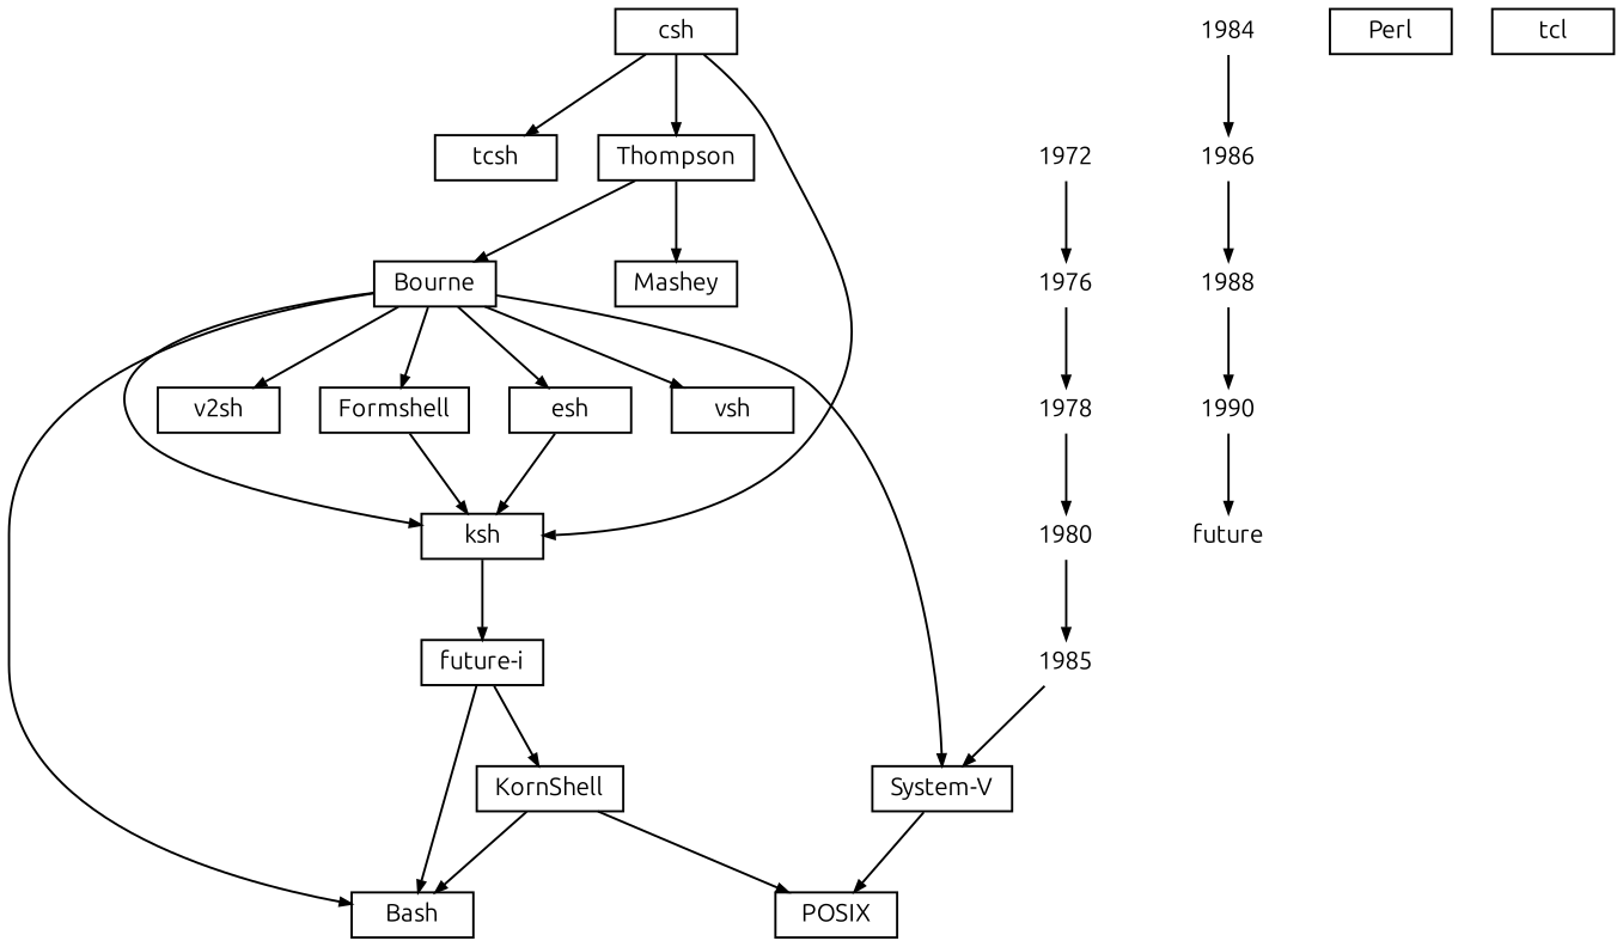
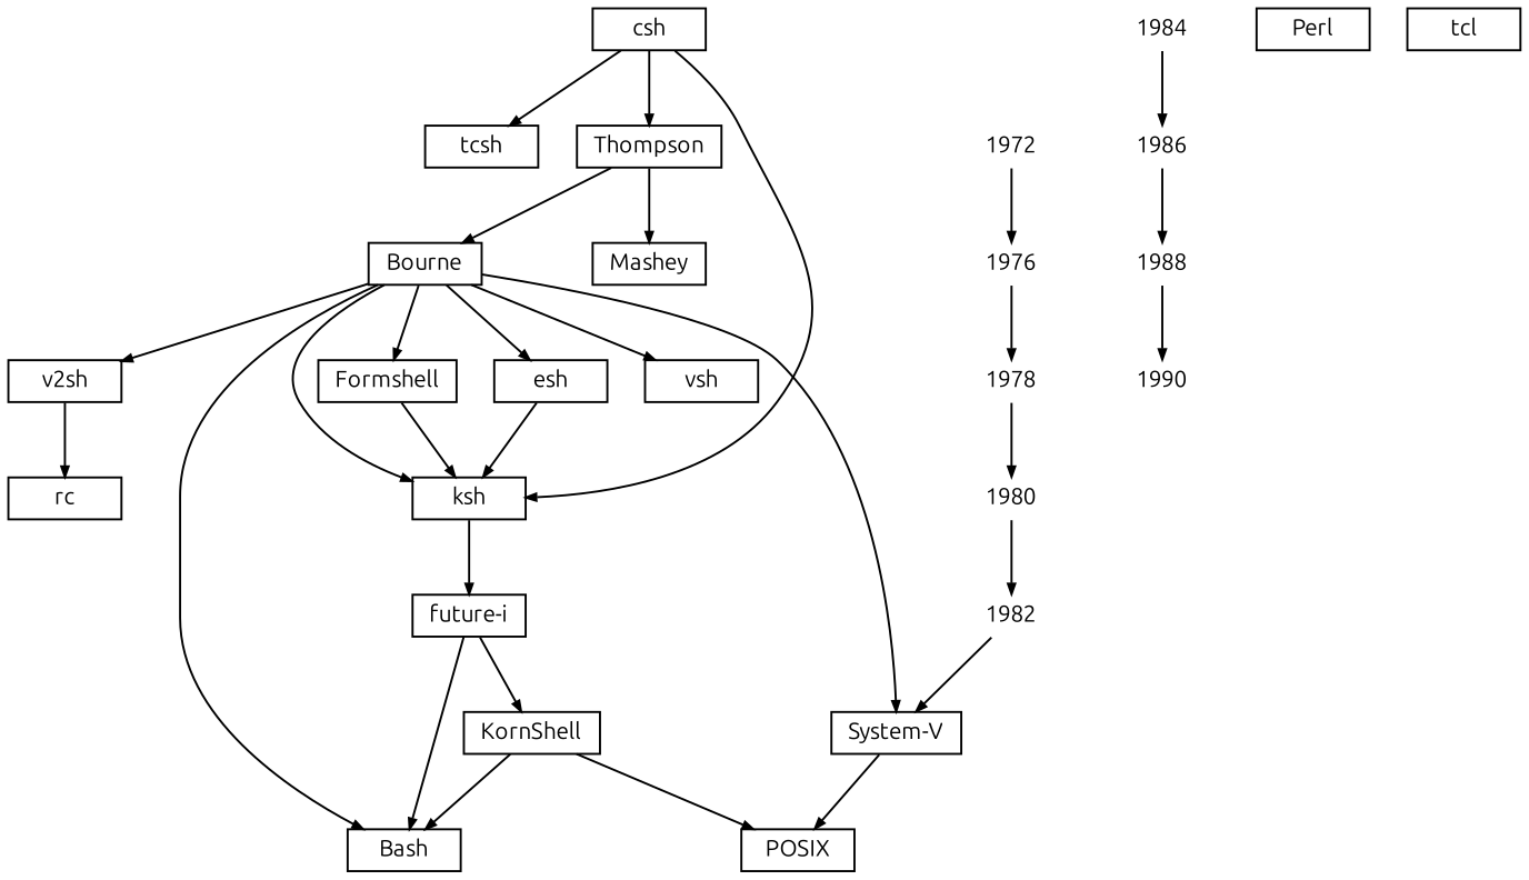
  digraph {
    fontname=Ubuntu
    rank=same
    node [fontname=Ubuntu fontsize=11 shape=box]
    edge [arrowsize=.5 fontname=Ubuntu]
    1972 [height=.02 shape=plaintext]
    1976 [height=.02 shape=plaintext]
    1978 [height=.02 shape=plaintext]
    1980 [height=.02 shape=plaintext]
-   1982 [height=.02 shape=plaintext label=1985]
+   1982 [height=.02 shape=plaintext]
    "System-V" [height=.02]
    1984 [height=.02 shape=plaintext]
    1986 [height=.02 shape=plaintext]
    1988 [height=.02 shape=plaintext]
    1990 [height=.02 shape=plaintext]
-   future [height=.02 shape=plaintext]
    Thompson [height=.02]
    Mashey [height=.02]
    Bourne [height=.02]
    Formshell [height=.02]
    esh [height=.02]
    vsh [height=.02]
    ksh [height=.02]
    n19 [height=.02 label=v2sh]
    Bash [height=.02]
    csh [height=.02]
    tcsh [height=.02]
    n23 [height=.02 label="future-i"]
    POSIX [height=.02]
+   rc [height=.02]
    KornShell [height=.02]
    Perl [height=.02]
    tcl [height=.02]
    1972 -> 1976
    1976 -> 1978
    1978 -> 1980
    1980 -> 1982
    1982 -> "System-V"
    "System-V" -> POSIX
    1984 -> 1986
    1986 -> 1988
    1988 -> 1990
-   1990 -> future
    Thompson -> Mashey
    Thompson -> Bourne
    Bourne -> "System-V"
    Bourne -> Formshell
    Bourne -> esh
    Bourne -> vsh
    Bourne -> ksh
    Bourne -> n19
    Bourne -> Bash
    Formshell -> ksh
    esh -> ksh
    ksh -> n23
+   n19 -> rc
    csh -> Thompson
    csh -> ksh
    csh -> tcsh
    n23 -> Bash
    n23 -> KornShell
    KornShell -> Bash
    KornShell -> POSIX
  }
